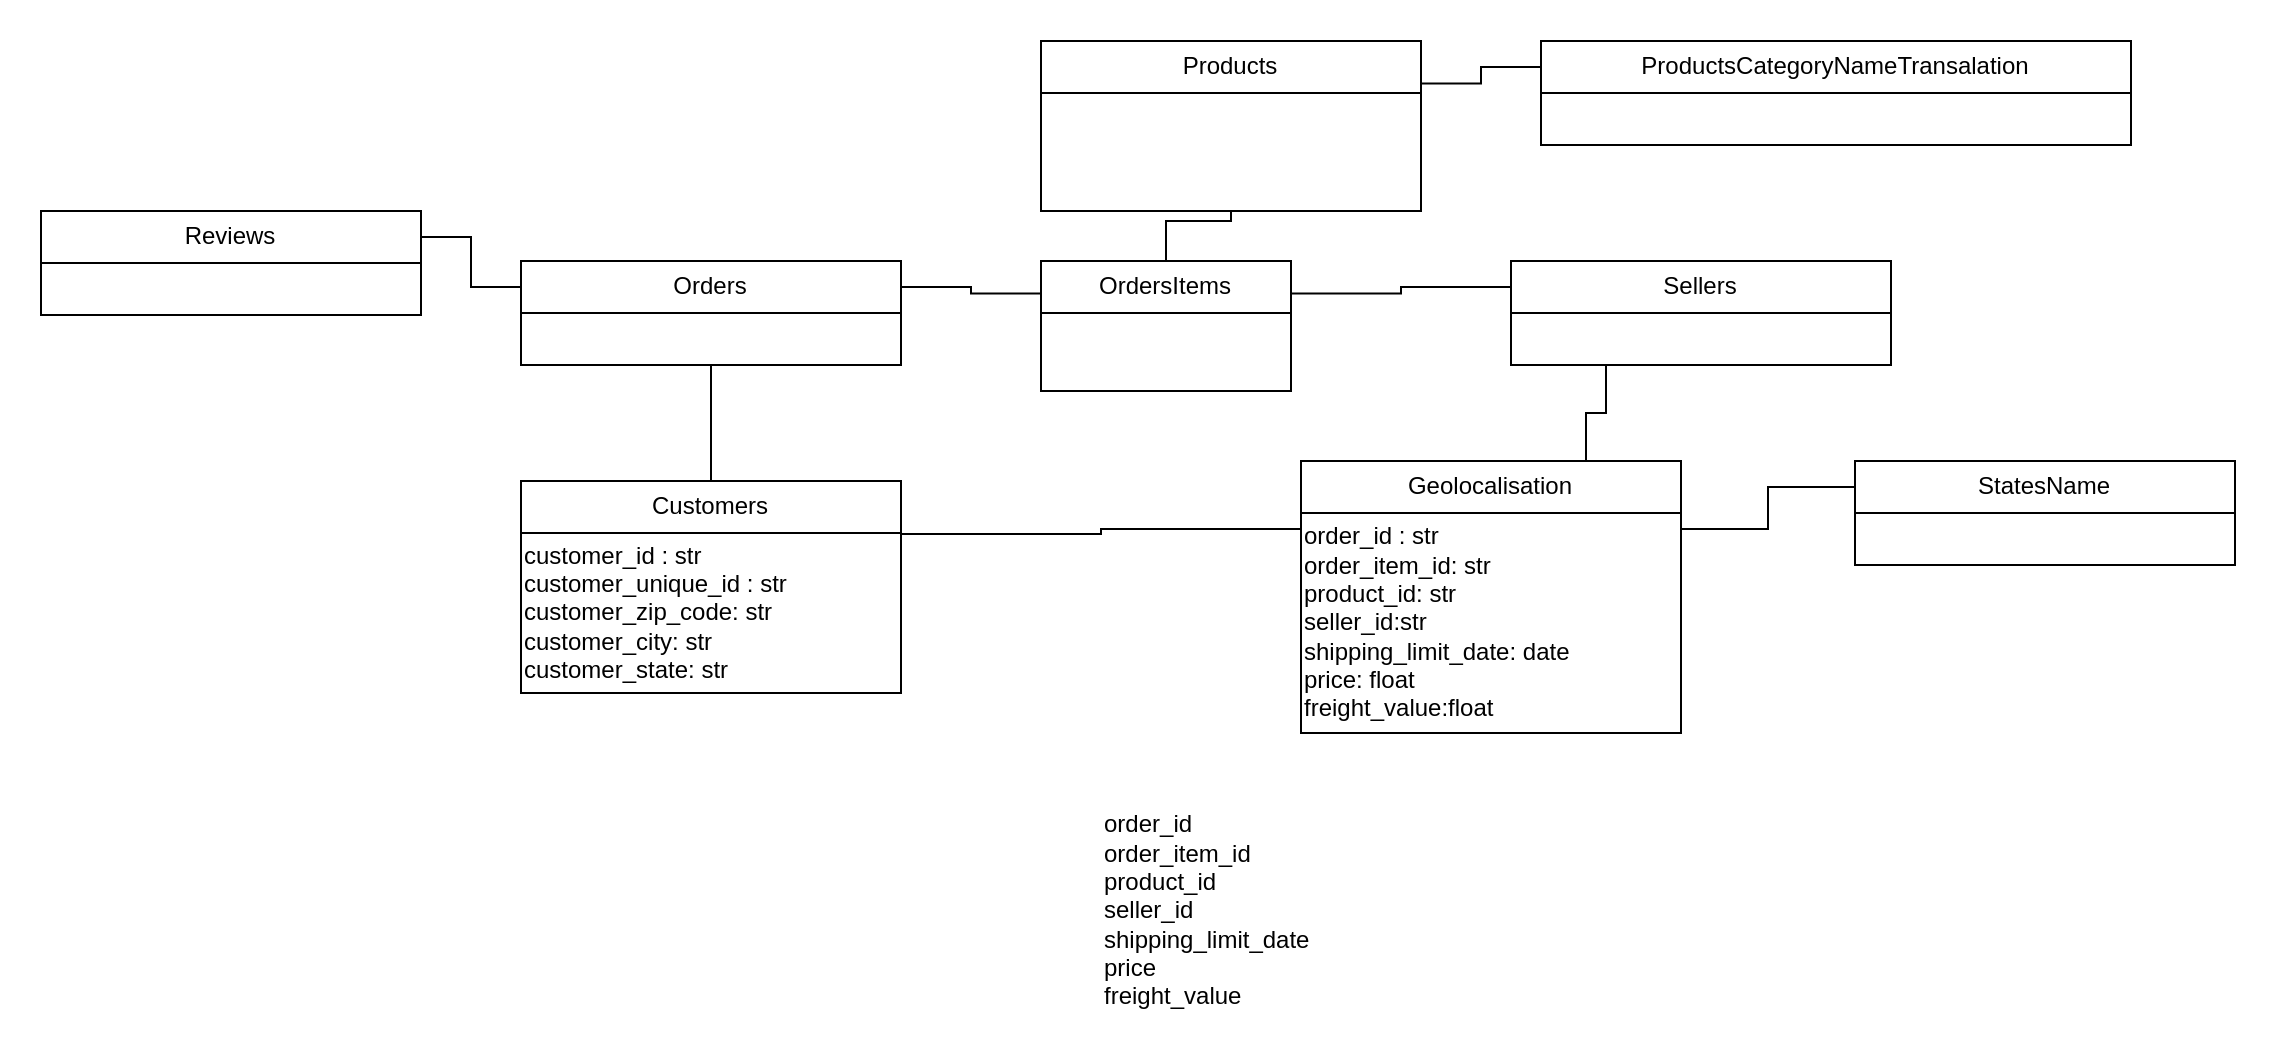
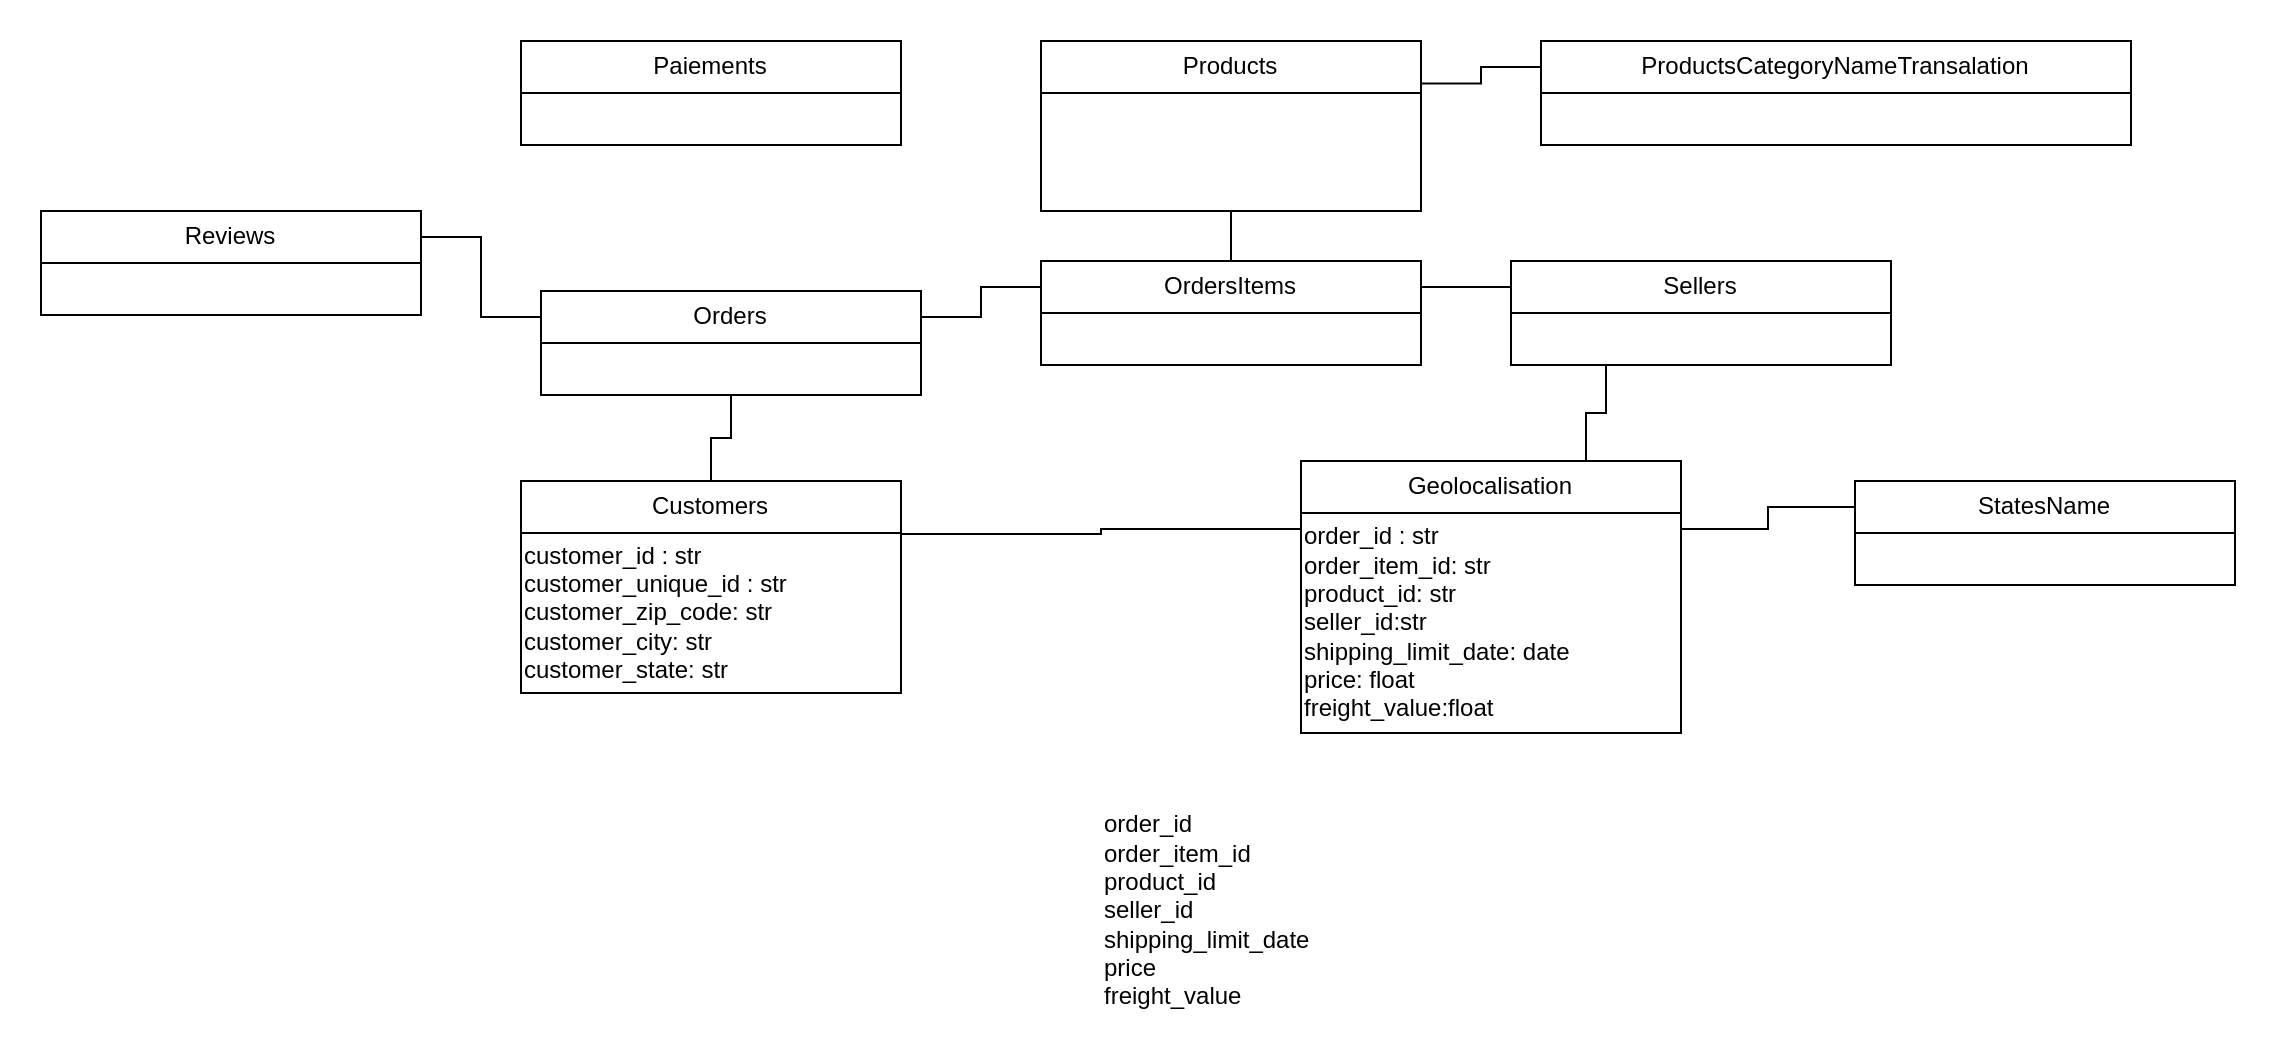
  <mxCell id="0" />
  <mxCell id="1" parent="0" />
+ <mxCell id="2" value="Paiements" style="swimlane;fontStyle=0;childLayout=stackLayout;horizontal=1;startSize=26;fillColor=none;horizontalStack=0;resizeParent=1;resizeParentMax=0;resizeLast=0;collapsible=1;marginBottom=0;whiteSpace=wrap;html=1;" parent="1" vertex="1"><mxGeometry x="260" y="20" width="190" height="52" as="geometry" /></mxCell>
  <mxCell id="3" style="edgeStyle=orthogonalEdgeStyle;shape=connector;rounded=0;orthogonalLoop=1;jettySize=auto;html=1;exitX=1;exitY=0.25;exitDx=0;exitDy=0;entryX=0;entryY=0.25;entryDx=0;entryDy=0;labelBackgroundColor=default;strokeColor=default;align=center;verticalAlign=middle;fontFamily=Helvetica;fontSize=11;fontColor=default;endArrow=none;endFill=0;" parent="1" source="5" target="11" edge="1"><mxGeometry relative="1" as="geometry" /></mxCell>
  <mxCell id="4" style="edgeStyle=orthogonalEdgeStyle;shape=connector;rounded=0;orthogonalLoop=1;jettySize=auto;html=1;exitX=0;exitY=0.25;exitDx=0;exitDy=0;entryX=1;entryY=0.25;entryDx=0;entryDy=0;labelBackgroundColor=default;strokeColor=default;align=center;verticalAlign=middle;fontFamily=Helvetica;fontSize=11;fontColor=default;endArrow=none;endFill=0;" parent="1" source="5" target="6" edge="1"><mxGeometry relative="1" as="geometry" /></mxCell>
- <mxCell id="5" value="Orders" style="swimlane;fontStyle=0;childLayout=stackLayout;horizontal=1;startSize=26;fillColor=none;horizontalStack=0;resizeParent=1;resizeParentMax=0;resizeLast=0;collapsible=1;marginBottom=0;whiteSpace=wrap;html=1;" parent="1" vertex="1"><mxGeometry x="260" y="130" width="190" height="52" as="geometry" /></mxCell>
+ <mxCell id="5" value="Orders" style="swimlane;fontStyle=0;childLayout=stackLayout;horizontal=1;startSize=26;fillColor=none;horizontalStack=0;resizeParent=1;resizeParentMax=0;resizeLast=0;collapsible=1;marginBottom=0;whiteSpace=wrap;html=1;" parent="1" vertex="1"><mxGeometry x="270" y="145" width="190" height="52" as="geometry" /></mxCell>
  <mxCell id="6" value="Reviews" style="swimlane;fontStyle=0;childLayout=stackLayout;horizontal=1;startSize=26;fillColor=none;horizontalStack=0;resizeParent=1;resizeParentMax=0;resizeLast=0;collapsible=1;marginBottom=0;whiteSpace=wrap;html=1;" parent="1" vertex="1"><mxGeometry x="20" y="105" width="190" height="52" as="geometry" /></mxCell>
  <mxCell id="7" style="edgeStyle=orthogonalEdgeStyle;shape=connector;rounded=0;orthogonalLoop=1;jettySize=auto;html=1;exitX=1;exitY=0.25;exitDx=0;exitDy=0;entryX=0;entryY=0.25;entryDx=0;entryDy=0;labelBackgroundColor=default;strokeColor=default;align=center;verticalAlign=middle;fontFamily=Helvetica;fontSize=11;fontColor=default;endArrow=none;endFill=0;" parent="1" source="8" target="22" edge="1"><mxGeometry relative="1" as="geometry" /></mxCell>
  <mxCell id="8" value="Products" style="swimlane;fontStyle=0;childLayout=stackLayout;horizontal=1;startSize=26;fillColor=none;horizontalStack=0;resizeParent=1;resizeParentMax=0;resizeLast=0;collapsible=1;marginBottom=0;whiteSpace=wrap;html=1;" parent="1" vertex="1"><mxGeometry x="520" y="20" width="190" height="85" as="geometry" /></mxCell>
  <mxCell id="9" style="edgeStyle=orthogonalEdgeStyle;shape=connector;rounded=0;orthogonalLoop=1;jettySize=auto;html=1;exitX=0.5;exitY=0;exitDx=0;exitDy=0;entryX=0.5;entryY=1;entryDx=0;entryDy=0;labelBackgroundColor=default;strokeColor=default;align=center;verticalAlign=middle;fontFamily=Helvetica;fontSize=11;fontColor=default;endArrow=none;endFill=0;" parent="1" source="11" target="8" edge="1"><mxGeometry relative="1" as="geometry" /></mxCell>
  <mxCell id="10" style="edgeStyle=orthogonalEdgeStyle;shape=connector;rounded=0;orthogonalLoop=1;jettySize=auto;html=1;exitX=1;exitY=0.25;exitDx=0;exitDy=0;entryX=0;entryY=0.25;entryDx=0;entryDy=0;labelBackgroundColor=default;strokeColor=default;align=center;verticalAlign=middle;fontFamily=Helvetica;fontSize=11;fontColor=default;endArrow=none;endFill=0;" parent="1" source="11" target="16" edge="1"><mxGeometry relative="1" as="geometry" /></mxCell>
- <mxCell id="11" value="OrdersItems" style="swimlane;fontStyle=0;childLayout=stackLayout;horizontal=1;startSize=26;fillColor=none;horizontalStack=0;resizeParent=1;resizeParentMax=0;resizeLast=0;collapsible=1;marginBottom=0;whiteSpace=wrap;html=1;" parent="1" vertex="1"><mxGeometry x="520" y="130" width="125" height="65" as="geometry" /></mxCell>
+ <mxCell id="11" value="OrdersItems" style="swimlane;fontStyle=0;childLayout=stackLayout;horizontal=1;startSize=26;fillColor=none;horizontalStack=0;resizeParent=1;resizeParentMax=0;resizeLast=0;collapsible=1;marginBottom=0;whiteSpace=wrap;html=1;" parent="1" vertex="1"><mxGeometry x="520" y="130" width="190" height="52" as="geometry" /></mxCell>
  <mxCell id="12" style="edgeStyle=orthogonalEdgeStyle;shape=connector;rounded=0;orthogonalLoop=1;jettySize=auto;html=1;exitX=0.5;exitY=0;exitDx=0;exitDy=0;entryX=0.5;entryY=1;entryDx=0;entryDy=0;labelBackgroundColor=default;strokeColor=default;align=center;verticalAlign=middle;fontFamily=Helvetica;fontSize=11;fontColor=default;endArrow=none;endFill=0;" parent="1" source="14" target="5" edge="1"><mxGeometry relative="1" as="geometry" /></mxCell>
  <mxCell id="13" style="edgeStyle=orthogonalEdgeStyle;shape=connector;rounded=0;orthogonalLoop=1;jettySize=auto;html=1;exitX=1;exitY=0.25;exitDx=0;exitDy=0;entryX=0;entryY=0.25;entryDx=0;entryDy=0;labelBackgroundColor=default;strokeColor=default;align=center;verticalAlign=middle;fontFamily=Helvetica;fontSize=11;fontColor=default;endArrow=none;endFill=0;" parent="1" source="14" target="19" edge="1"><mxGeometry relative="1" as="geometry" /></mxCell>
  <mxCell id="14" value="Customers" style="swimlane;fontStyle=0;childLayout=stackLayout;horizontal=1;startSize=26;fillColor=none;horizontalStack=0;resizeParent=1;resizeParentMax=0;resizeLast=0;collapsible=1;marginBottom=0;whiteSpace=wrap;html=1;" parent="1" vertex="1"><mxGeometry x="260" y="240" width="190" height="106" as="geometry" /></mxCell>
  <mxCell id="15" value="&lt;div style=&quot;&quot;&gt;&lt;span style=&quot;background-color: initial;&quot;&gt;customer_id : str&lt;/span&gt;&lt;/div&gt;&lt;div style=&quot;&quot;&gt;&lt;span style=&quot;background-color: initial;&quot;&gt;customer_unique_id : str&lt;/span&gt;&lt;/div&gt;&lt;div style=&quot;&quot;&gt;&lt;span style=&quot;background-color: initial;&quot;&gt;customer_zip_code: str&lt;/span&gt;&lt;/div&gt;&lt;div style=&quot;&quot;&gt;&lt;span style=&quot;background-color: initial;&quot;&gt;customer_city: str&lt;/span&gt;&lt;/div&gt;&lt;div style=&quot;&quot;&gt;&lt;span style=&quot;background-color: initial;&quot;&gt;customer_state: str&lt;/span&gt;&lt;/div&gt;" style="text;strokeColor=none;align=left;fillColor=none;html=1;verticalAlign=middle;whiteSpace=wrap;rounded=0;" vertex="1" parent="14"><mxGeometry y="26" width="190" height="80" as="geometry" /></mxCell>
  <mxCell id="16" value="Sellers" style="swimlane;fontStyle=0;childLayout=stackLayout;horizontal=1;startSize=26;fillColor=none;horizontalStack=0;resizeParent=1;resizeParentMax=0;resizeLast=0;collapsible=1;marginBottom=0;whiteSpace=wrap;html=1;" parent="1" vertex="1"><mxGeometry x="755" y="130" width="190" height="52" as="geometry" /></mxCell>
  <mxCell id="17" style="edgeStyle=orthogonalEdgeStyle;shape=connector;rounded=0;orthogonalLoop=1;jettySize=auto;html=1;exitX=0.75;exitY=0;exitDx=0;exitDy=0;entryX=0.25;entryY=1;entryDx=0;entryDy=0;labelBackgroundColor=default;strokeColor=default;align=center;verticalAlign=middle;fontFamily=Helvetica;fontSize=11;fontColor=default;endArrow=none;endFill=0;" parent="1" source="19" target="16" edge="1"><mxGeometry relative="1" as="geometry" /></mxCell>
  <mxCell id="18" style="edgeStyle=orthogonalEdgeStyle;shape=connector;rounded=0;orthogonalLoop=1;jettySize=auto;html=1;exitX=1;exitY=0.25;exitDx=0;exitDy=0;entryX=0;entryY=0.25;entryDx=0;entryDy=0;labelBackgroundColor=default;strokeColor=default;align=center;verticalAlign=middle;fontFamily=Helvetica;fontSize=11;fontColor=default;endArrow=none;endFill=0;" parent="1" source="19" target="21" edge="1"><mxGeometry relative="1" as="geometry" /></mxCell>
  <mxCell id="19" value="Geolocalisation" style="swimlane;fontStyle=0;childLayout=stackLayout;horizontal=1;startSize=26;fillColor=none;horizontalStack=0;resizeParent=1;resizeParentMax=0;resizeLast=0;collapsible=1;marginBottom=0;whiteSpace=wrap;html=1;" parent="1" vertex="1"><mxGeometry x="650" y="230" width="190" height="136" as="geometry" /></mxCell>
  <mxCell id="20" value="&lt;div style=&quot;&quot;&gt;&lt;span style=&quot;background-color: initial;&quot;&gt;order_id : str&lt;/span&gt;&lt;/div&gt;&lt;div style=&quot;&quot;&gt;&lt;span style=&quot;background-color: initial;&quot;&gt;order_item_id: str&lt;/span&gt;&lt;/div&gt;&lt;div style=&quot;&quot;&gt;&lt;span style=&quot;background-color: initial;&quot;&gt;product_id: str&lt;/span&gt;&lt;/div&gt;&lt;div style=&quot;&quot;&gt;seller_id:str&lt;/div&gt;&lt;div style=&quot;&quot;&gt;shipping_limit_date: date&lt;/div&gt;&lt;div style=&quot;&quot;&gt;price: float&lt;/div&gt;&lt;div style=&quot;&quot;&gt;freight_value:float&lt;/div&gt;" style="text;strokeColor=none;align=left;fillColor=none;html=1;verticalAlign=middle;whiteSpace=wrap;rounded=0;" vertex="1" parent="19"><mxGeometry y="26" width="190" height="110" as="geometry" /></mxCell>
- <mxCell id="21" value="StatesName" style="swimlane;fontStyle=0;childLayout=stackLayout;horizontal=1;startSize=26;fillColor=none;horizontalStack=0;resizeParent=1;resizeParentMax=0;resizeLast=0;collapsible=1;marginBottom=0;whiteSpace=wrap;html=1;" parent="1" vertex="1"><mxGeometry x="927" y="230" width="190" height="52" as="geometry" /></mxCell>
+ <mxCell id="21" value="StatesName" style="swimlane;fontStyle=0;childLayout=stackLayout;horizontal=1;startSize=26;fillColor=none;horizontalStack=0;resizeParent=1;resizeParentMax=0;resizeLast=0;collapsible=1;marginBottom=0;whiteSpace=wrap;html=1;" parent="1" vertex="1"><mxGeometry x="927" y="240" width="190" height="52" as="geometry" /></mxCell>
  <mxCell id="22" value="ProductsCategoryNameTransalation" style="swimlane;fontStyle=0;childLayout=stackLayout;horizontal=1;startSize=26;fillColor=none;horizontalStack=0;resizeParent=1;resizeParentMax=0;resizeLast=0;collapsible=1;marginBottom=0;whiteSpace=wrap;html=1;" parent="1" vertex="1"><mxGeometry x="770" y="20" width="295" height="52" as="geometry" /></mxCell>
  <mxCell id="23" value="&lt;div style=&quot;&quot;&gt;&lt;span style=&quot;background-color: initial;&quot;&gt;order_id&lt;/span&gt;&lt;/div&gt;&lt;div style=&quot;&quot;&gt;&lt;span style=&quot;background-color: initial;&quot;&gt;order_item_id&lt;/span&gt;&lt;/div&gt;&lt;div style=&quot;&quot;&gt;&lt;span style=&quot;background-color: initial;&quot;&gt;product_id&lt;/span&gt;&lt;/div&gt;&lt;div style=&quot;&quot;&gt;seller_id&lt;/div&gt;&lt;div style=&quot;&quot;&gt;shipping_limit_date&lt;/div&gt;&lt;div style=&quot;&quot;&gt;price&lt;/div&gt;&lt;div style=&quot;&quot;&gt;freight_value&lt;/div&gt;" style="text;strokeColor=none;align=left;fillColor=none;html=1;verticalAlign=middle;whiteSpace=wrap;rounded=0;" vertex="1" parent="1"><mxGeometry x="550" y="400" width="160" height="110" as="geometry" /></mxCell>
